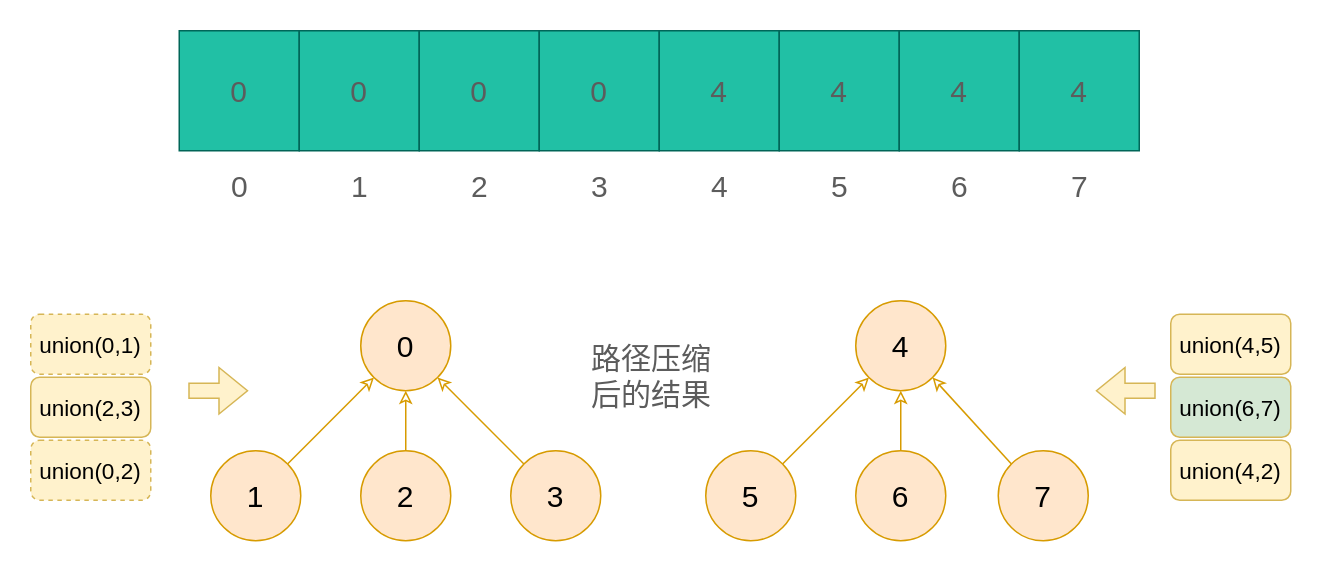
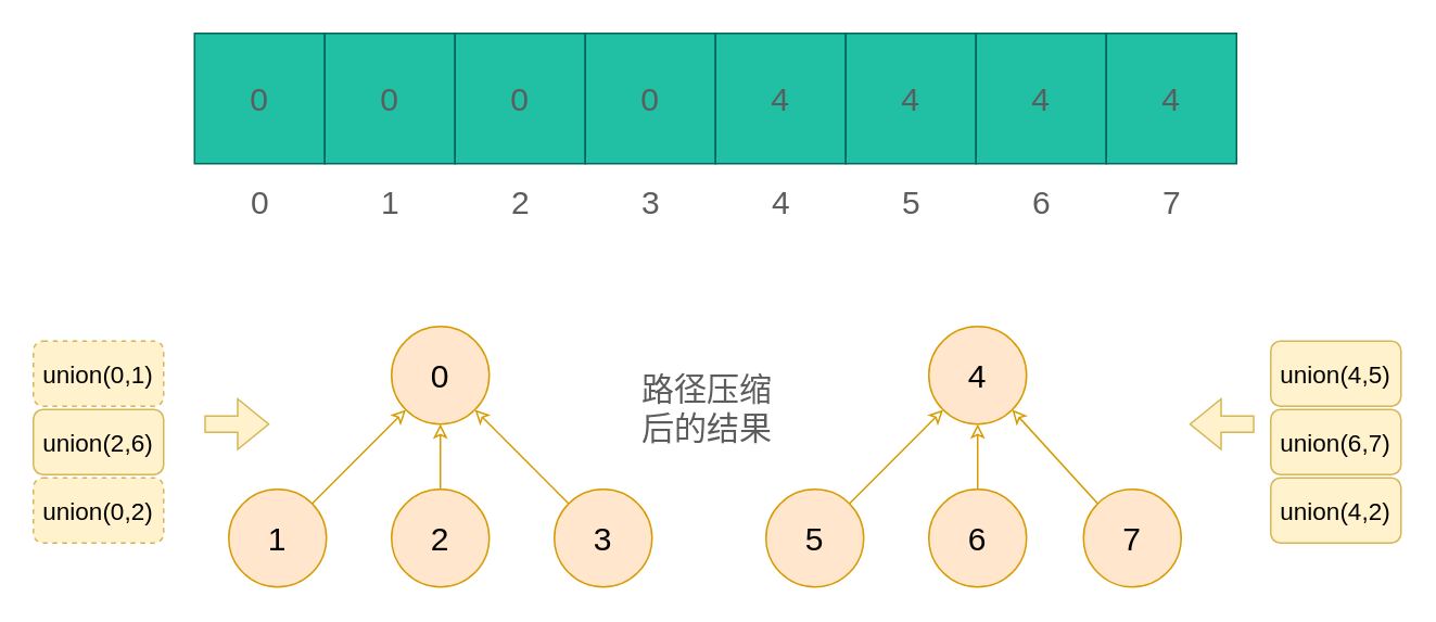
  <mxCell id="0" />
  <mxCell id="1" parent="0" />
  <mxCell id="2" value="0" style="whiteSpace=wrap;html=1;aspect=fixed;labelBackgroundColor=none;fillColor=#21C0A5;strokeColor=#006658;fontColor=#5C5C5C;fontSize=20;" vertex="1" parent="1"><mxGeometry x="119" y="20" width="80" height="80" as="geometry" /></mxCell>
  <mxCell id="3" value="0" style="whiteSpace=wrap;html=1;aspect=fixed;labelBackgroundColor=none;fillColor=#21C0A5;strokeColor=#006658;fontColor=#5C5C5C;fontSize=20;" vertex="1" parent="1"><mxGeometry x="199" y="20" width="80" height="80" as="geometry" /></mxCell>
  <mxCell id="4" value="0" style="whiteSpace=wrap;html=1;aspect=fixed;labelBackgroundColor=none;fillColor=#21C0A5;strokeColor=#006658;fontColor=#5C5C5C;fontSize=20;" vertex="1" parent="1"><mxGeometry x="279" y="20" width="80" height="80" as="geometry" /></mxCell>
  <mxCell id="5" value="0" style="whiteSpace=wrap;html=1;aspect=fixed;labelBackgroundColor=none;fillColor=#21C0A5;strokeColor=#006658;fontColor=#5C5C5C;fontSize=20;" vertex="1" parent="1"><mxGeometry x="359" y="20" width="80" height="80" as="geometry" /></mxCell>
  <mxCell id="6" value="4" style="whiteSpace=wrap;html=1;aspect=fixed;labelBackgroundColor=none;fillColor=#21C0A5;strokeColor=#006658;fontColor=#5C5C5C;fontSize=20;" vertex="1" parent="1"><mxGeometry x="439" y="20" width="80" height="80" as="geometry" /></mxCell>
  <mxCell id="7" value="4" style="whiteSpace=wrap;html=1;aspect=fixed;labelBackgroundColor=none;fillColor=#21C0A5;strokeColor=#006658;fontColor=#5C5C5C;fontSize=20;" vertex="1" parent="1"><mxGeometry x="519" y="20" width="80" height="80" as="geometry" /></mxCell>
  <mxCell id="8" value="4" style="whiteSpace=wrap;html=1;aspect=fixed;labelBackgroundColor=none;fillColor=#21C0A5;strokeColor=#006658;fontColor=#5C5C5C;fontSize=20;" vertex="1" parent="1"><mxGeometry x="599" y="20" width="80" height="80" as="geometry" /></mxCell>
  <mxCell id="9" value="4" style="whiteSpace=wrap;html=1;aspect=fixed;labelBackgroundColor=none;fillColor=#21C0A5;strokeColor=#006658;fontColor=#5C5C5C;fontSize=20;" vertex="1" parent="1"><mxGeometry x="679" y="20" width="80" height="80" as="geometry" /></mxCell>
  <mxCell id="10" value="0" style="text;html=1;align=center;verticalAlign=middle;resizable=0;points=[];autosize=1;strokeColor=none;fillColor=none;labelBackgroundColor=none;fontColor=#5C5C5C;fontSize=20;" vertex="1" parent="1"><mxGeometry x="144" y="103" width="30" height="40" as="geometry" /></mxCell>
  <mxCell id="11" value="1" style="text;html=1;align=center;verticalAlign=middle;resizable=0;points=[];autosize=1;strokeColor=none;fillColor=none;labelBackgroundColor=none;fontColor=#5C5C5C;fontSize=20;" vertex="1" parent="1"><mxGeometry x="224" y="103" width="30" height="40" as="geometry" /></mxCell>
  <mxCell id="12" value="2" style="text;html=1;align=center;verticalAlign=middle;resizable=0;points=[];autosize=1;strokeColor=none;fillColor=none;labelBackgroundColor=none;fontColor=#5C5C5C;fontSize=20;" vertex="1" parent="1"><mxGeometry x="304" y="103" width="30" height="40" as="geometry" /></mxCell>
  <mxCell id="13" value="3" style="text;html=1;align=center;verticalAlign=middle;resizable=0;points=[];autosize=1;strokeColor=none;fillColor=none;labelBackgroundColor=none;fontColor=#5C5C5C;fontSize=20;" vertex="1" parent="1"><mxGeometry x="384" y="103" width="30" height="40" as="geometry" /></mxCell>
  <mxCell id="14" value="4" style="text;html=1;align=center;verticalAlign=middle;resizable=0;points=[];autosize=1;strokeColor=none;fillColor=none;labelBackgroundColor=none;fontColor=#5C5C5C;fontSize=20;" vertex="1" parent="1"><mxGeometry x="464" y="103" width="30" height="40" as="geometry" /></mxCell>
  <mxCell id="15" value="5" style="text;html=1;align=center;verticalAlign=middle;resizable=0;points=[];autosize=1;strokeColor=none;fillColor=none;labelBackgroundColor=none;fontColor=#5C5C5C;fontSize=20;" vertex="1" parent="1"><mxGeometry x="544" y="103" width="30" height="40" as="geometry" /></mxCell>
  <mxCell id="16" value="6" style="text;html=1;align=center;verticalAlign=middle;resizable=0;points=[];autosize=1;strokeColor=none;fillColor=none;labelBackgroundColor=none;fontColor=#5C5C5C;fontSize=20;" vertex="1" parent="1"><mxGeometry x="624" y="103" width="30" height="40" as="geometry" /></mxCell>
  <mxCell id="17" value="7" style="text;html=1;align=center;verticalAlign=middle;resizable=0;points=[];autosize=1;strokeColor=none;fillColor=none;labelBackgroundColor=none;fontColor=#5C5C5C;fontSize=20;" vertex="1" parent="1"><mxGeometry x="704" y="103" width="30" height="40" as="geometry" /></mxCell>
  <mxCell id="18" style="rounded=0;orthogonalLoop=1;jettySize=auto;html=1;exitX=0;exitY=1;exitDx=0;exitDy=0;entryX=1;entryY=0;entryDx=0;entryDy=0;strokeColor=#d79b00;fontColor=#5C5C5C;fillColor=#ffe6cc;startArrow=classic;startFill=0;endArrow=none;" edge="1" parent="1" source="21" target="22"><mxGeometry relative="1" as="geometry" /></mxCell>
  <mxCell id="19" style="rounded=0;orthogonalLoop=1;jettySize=auto;html=1;exitX=0.5;exitY=1;exitDx=0;exitDy=0;entryX=0.5;entryY=0;entryDx=0;entryDy=0;strokeColor=#d79b00;fontColor=#5C5C5C;fillColor=#ffe6cc;startArrow=classic;startFill=0;endArrow=none;" edge="1" parent="1" source="21" target="23"><mxGeometry relative="1" as="geometry" /></mxCell>
  <mxCell id="20" style="rounded=0;orthogonalLoop=1;jettySize=auto;html=1;exitX=1;exitY=1;exitDx=0;exitDy=0;entryX=0;entryY=0;entryDx=0;entryDy=0;strokeColor=#d79b00;fontColor=#5C5C5C;fillColor=#ffe6cc;startArrow=classic;startFill=0;endArrow=none;" edge="1" parent="1" source="21" target="24"><mxGeometry relative="1" as="geometry" /></mxCell>
  <mxCell id="21" value="0" style="ellipse;whiteSpace=wrap;html=1;aspect=fixed;labelBackgroundColor=none;fillColor=#ffe6cc;strokeColor=#d79b00;fontSize=20;" vertex="1" parent="1"><mxGeometry x="240" y="200" width="60" height="60" as="geometry" /></mxCell>
  <mxCell id="22" value="1" style="ellipse;whiteSpace=wrap;html=1;aspect=fixed;labelBackgroundColor=none;fillColor=#ffe6cc;strokeColor=#d79b00;fontSize=20;" vertex="1" parent="1"><mxGeometry x="140" y="300" width="60" height="60" as="geometry" /></mxCell>
  <mxCell id="23" value="2" style="ellipse;whiteSpace=wrap;html=1;aspect=fixed;labelBackgroundColor=none;fillColor=#ffe6cc;strokeColor=#d79b00;fontSize=20;" vertex="1" parent="1"><mxGeometry x="240" y="300" width="60" height="60" as="geometry" /></mxCell>
  <mxCell id="24" value="3" style="ellipse;whiteSpace=wrap;html=1;aspect=fixed;labelBackgroundColor=none;fillColor=#ffe6cc;strokeColor=#d79b00;fontSize=20;" vertex="1" parent="1"><mxGeometry x="340" y="300" width="60" height="60" as="geometry" /></mxCell>
  <mxCell id="25" style="rounded=0;orthogonalLoop=1;jettySize=auto;html=1;exitX=0;exitY=1;exitDx=0;exitDy=0;entryX=1;entryY=0;entryDx=0;entryDy=0;strokeColor=#d79b00;fontColor=#5C5C5C;fillColor=#ffe6cc;startArrow=classic;startFill=0;endArrow=none;" edge="1" parent="1" source="28" target="29"><mxGeometry relative="1" as="geometry" /></mxCell>
  <mxCell id="26" style="rounded=0;orthogonalLoop=1;jettySize=auto;html=1;exitX=0.5;exitY=1;exitDx=0;exitDy=0;entryX=0.5;entryY=0;entryDx=0;entryDy=0;strokeColor=#d79b00;fontColor=#5C5C5C;fillColor=#ffe6cc;startArrow=classic;startFill=0;endArrow=none;" edge="1" parent="1" source="28" target="30"><mxGeometry relative="1" as="geometry" /></mxCell>
  <mxCell id="27" style="rounded=0;orthogonalLoop=1;jettySize=auto;html=1;exitX=1;exitY=1;exitDx=0;exitDy=0;entryX=0;entryY=0;entryDx=0;entryDy=0;strokeColor=#d79b00;fontColor=#5C5C5C;fillColor=#ffe6cc;startArrow=classic;startFill=0;endArrow=none;" edge="1" parent="1" source="28" target="31"><mxGeometry relative="1" as="geometry" /></mxCell>
  <mxCell id="28" value="4" style="ellipse;whiteSpace=wrap;html=1;aspect=fixed;labelBackgroundColor=none;fillColor=#ffe6cc;strokeColor=#d79b00;fontSize=20;" vertex="1" parent="1"><mxGeometry x="570" y="200" width="60" height="60" as="geometry" /></mxCell>
  <mxCell id="29" value="5" style="ellipse;whiteSpace=wrap;html=1;aspect=fixed;labelBackgroundColor=none;fillColor=#ffe6cc;strokeColor=#d79b00;fontSize=20;" vertex="1" parent="1"><mxGeometry x="470" y="300" width="60" height="60" as="geometry" /></mxCell>
  <mxCell id="30" value="6" style="ellipse;whiteSpace=wrap;html=1;aspect=fixed;labelBackgroundColor=none;fillColor=#ffe6cc;strokeColor=#d79b00;fontSize=20;" vertex="1" parent="1"><mxGeometry x="570" y="300" width="60" height="60" as="geometry" /></mxCell>
  <mxCell id="31" value="7" style="ellipse;whiteSpace=wrap;html=1;aspect=fixed;labelBackgroundColor=none;fillColor=#ffe6cc;strokeColor=#d79b00;fontSize=20;" vertex="1" parent="1"><mxGeometry x="665" y="300" width="60" height="60" as="geometry" /></mxCell>
  <mxCell id="32" value="union(0,1)" style="rounded=1;whiteSpace=wrap;html=1;labelBackgroundColor=none;fillColor=#fff2cc;strokeColor=#d6b656;fontSize=15;dashed=1;" vertex="1" parent="1"><mxGeometry x="20" y="209" width="80" height="40" as="geometry" /></mxCell>
- <mxCell id="33" value="union(2,3)" style="rounded=1;whiteSpace=wrap;html=1;labelBackgroundColor=none;fillColor=#fff2cc;strokeColor=#d6b656;fontSize=15;" vertex="1" parent="1"><mxGeometry x="20" y="251" width="80" height="40" as="geometry" /></mxCell>
+ <mxCell id="33" value="union(2,6)" style="rounded=1;whiteSpace=wrap;html=1;labelBackgroundColor=none;fillColor=#fff2cc;strokeColor=#d6b656;fontSize=15;" vertex="1" parent="1"><mxGeometry x="20" y="251" width="80" height="40" as="geometry" /></mxCell>
  <mxCell id="34" value="union(0,2)" style="rounded=1;whiteSpace=wrap;html=1;labelBackgroundColor=none;fillColor=#fff2cc;strokeColor=#d6b656;fontSize=15;dashed=1;" vertex="1" parent="1"><mxGeometry x="20" y="293" width="80" height="40" as="geometry" /></mxCell>
  <mxCell id="35" value="union(4,5)" style="rounded=1;whiteSpace=wrap;html=1;labelBackgroundColor=none;fillColor=#fff2cc;strokeColor=#d6b656;fontSize=15;" vertex="1" parent="1"><mxGeometry x="780" y="209" width="80" height="40" as="geometry" /></mxCell>
- <mxCell id="36" value="union(6,7)" style="rounded=1;whiteSpace=wrap;html=1;labelBackgroundColor=none;fillColor=#d5e8d4;strokeColor=#d6b656;fontSize=15;" vertex="1" parent="1"><mxGeometry x="780" y="251" width="80" height="40" as="geometry" /></mxCell>
+ <mxCell id="36" value="union(6,7)" style="rounded=1;whiteSpace=wrap;html=1;labelBackgroundColor=none;fillColor=#fff2cc;strokeColor=#d6b656;fontSize=15;" vertex="1" parent="1"><mxGeometry x="780" y="251" width="80" height="40" as="geometry" /></mxCell>
  <mxCell id="37" value="union(4,2)" style="rounded=1;whiteSpace=wrap;html=1;labelBackgroundColor=none;fillColor=#fff2cc;strokeColor=#d6b656;fontSize=15;" vertex="1" parent="1"><mxGeometry x="780" y="293" width="80" height="40" as="geometry" /></mxCell>
  <mxCell id="38" value="" style="shape=flexArrow;endArrow=classic;html=1;rounded=0;strokeColor=#d6b656;fontColor=#5C5C5C;fillColor=#fff2cc;" edge="1" parent="1"><mxGeometry width="50" height="50" relative="1" as="geometry"><mxPoint x="125" y="260" as="sourcePoint" /><mxPoint x="165" y="260" as="targetPoint" /></mxGeometry></mxCell>
  <mxCell id="39" value="" style="shape=flexArrow;endArrow=classic;html=1;rounded=0;strokeColor=#d6b656;fontColor=#5C5C5C;fillColor=#fff2cc;" edge="1" parent="1"><mxGeometry width="50" height="50" relative="1" as="geometry"><mxPoint x="770" y="260" as="sourcePoint" /><mxPoint x="730" y="260" as="targetPoint" /></mxGeometry></mxCell>
  <mxCell id="40" value="路径压缩后的结果" style="text;html=1;align=center;verticalAlign=middle;whiteSpace=wrap;rounded=0;fontColor=#5C5C5C;fontSize=20;" vertex="1" parent="1"><mxGeometry x="384" y="230" width="100" height="40" as="geometry" /></mxCell>
